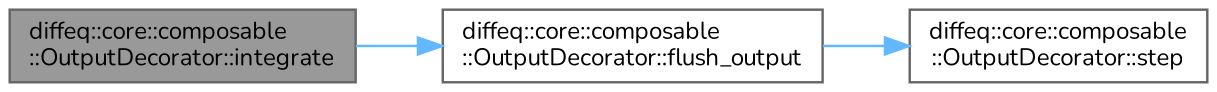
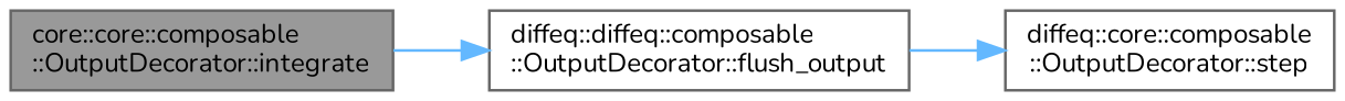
  digraph {
    fontname=Nunito
    rankdir=LR
    node [color=grey40 fillcolor=white fontname=Nunito fontsize=10 shape=box style=filled]
    edge [color=steelblue1 fontname=Nunito fontsize=10 labelfontname=Helvetica labelfontsize=10 style=solid]
-   n1 [color=gray40 fillcolor=grey60 fontcolor=black height=0.2 label="diffeq::core::composable\l::OutputDecorator::integrate" width=0.4]
-   n2 [height=0.2 label="diffeq::core::composable\l::OutputDecorator::flush_output" width=0.4]
+   n1 [color=gray40 fillcolor=grey60 fontcolor=black height=0.2 label="core::core::composable\l::OutputDecorator::integrate" width=0.4]
+   n2 [height=0.2 label="diffeq::diffeq::composable\l::OutputDecorator::flush_output" width=0.4]
    n3 [height=0.2 label="diffeq::core::composable\l::OutputDecorator::step" width=0.4]
    n1 -> n2
    n2 -> n3
  }
